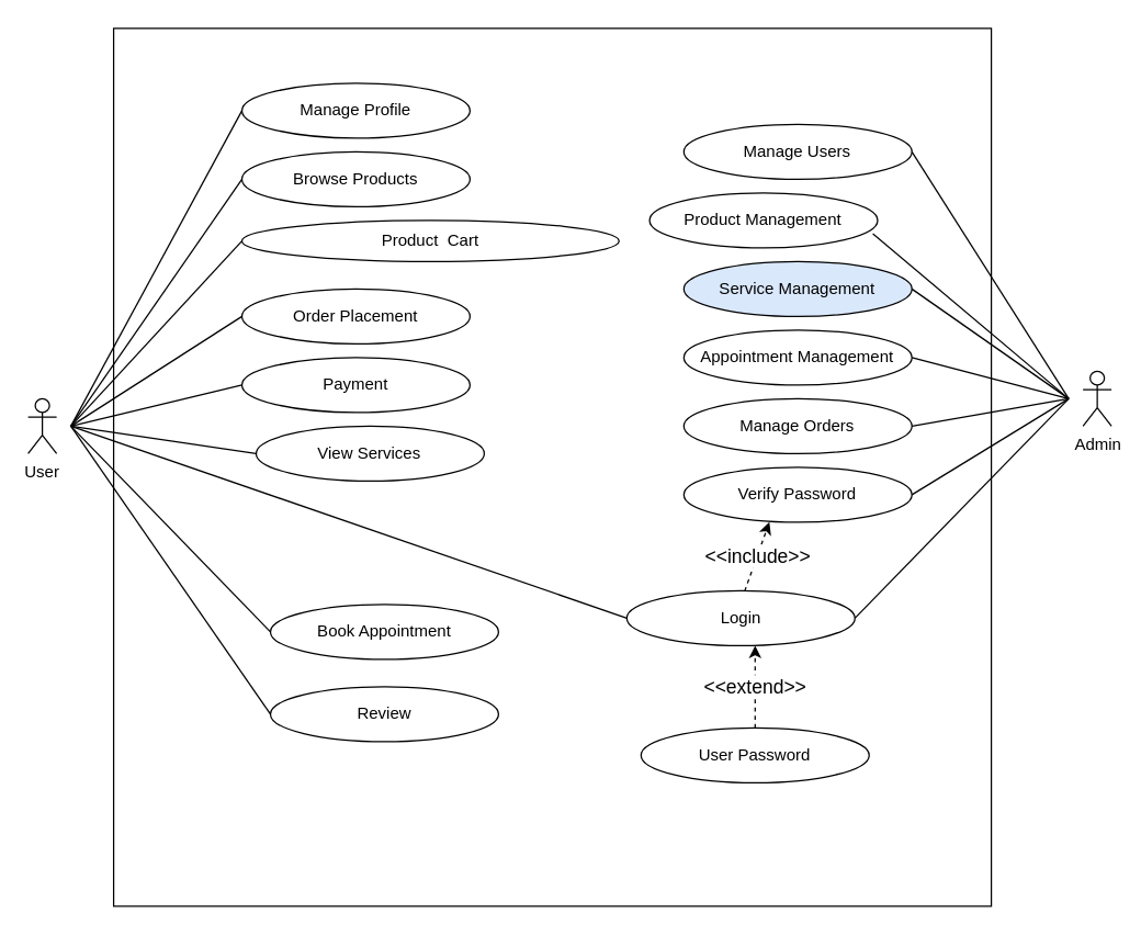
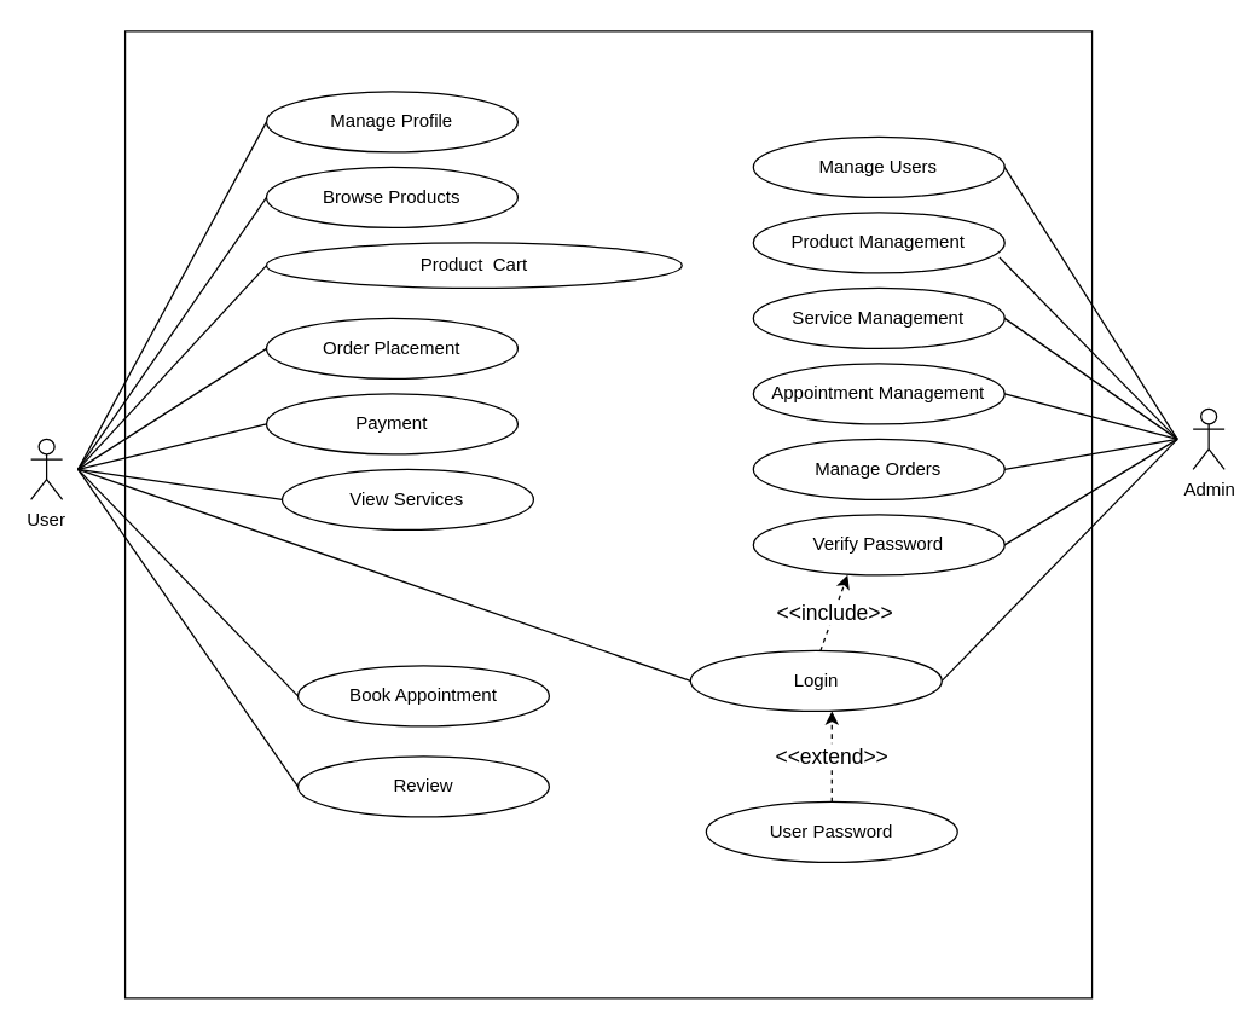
  <mxCell id="0" />
  <mxCell id="1" parent="0" />
  <mxCell id="2" value="Serenity Styles" style="group;fontStyle=1" parent="1" vertex="1" connectable="0"><mxGeometry x="20" y="20" width="790" height="640" as="geometry" /></mxCell>
  <mxCell id="3" value="" style="whiteSpace=wrap;html=1;aspect=fixed;" parent="2" vertex="1"><mxGeometry x="62.368" width="640" height="640" as="geometry" /></mxCell>
  <mxCell id="4" value="User" style="shape=umlActor;verticalLabelPosition=bottom;verticalAlign=top;html=1;outlineConnect=0;" parent="2" vertex="1"><mxGeometry y="270" width="20.789" height="40" as="geometry" /></mxCell>
  <mxCell id="5" value="Admin" style="shape=umlActor;verticalLabelPosition=bottom;verticalAlign=top;html=1;outlineConnect=0;" parent="2" vertex="1"><mxGeometry x="769.211" y="250" width="20.789" height="40" as="geometry" /></mxCell>
  <mxCell id="6" value="Manage Profile" style="ellipse;whiteSpace=wrap;html=1;" parent="2" vertex="1"><mxGeometry x="155.921" y="40" width="166.316" height="40" as="geometry" /></mxCell>
  <mxCell id="7" value="Browse Products" style="ellipse;whiteSpace=wrap;html=1;" parent="2" vertex="1"><mxGeometry x="155.921" y="90" width="166.316" height="40" as="geometry" /></mxCell>
  <mxCell id="8" value="Product&amp;nbsp; Cart" style="ellipse;whiteSpace=wrap;html=1;" parent="2" vertex="1"><mxGeometry x="155.921" y="140" width="275" height="30" as="geometry" /></mxCell>
  <mxCell id="9" value="Order Placement" style="ellipse;whiteSpace=wrap;html=1;" parent="2" vertex="1"><mxGeometry x="155.921" y="190" width="166.316" height="40" as="geometry" /></mxCell>
  <mxCell id="10" value="Payment" style="ellipse;whiteSpace=wrap;html=1;" parent="2" vertex="1"><mxGeometry x="155.921" y="240" width="166.316" height="40" as="geometry" /></mxCell>
  <mxCell id="11" value="View Services" style="ellipse;whiteSpace=wrap;html=1;" parent="2" vertex="1"><mxGeometry x="166.316" y="290" width="166.316" height="40" as="geometry" /></mxCell>
  <mxCell id="12" value="Book Appointment" style="ellipse;whiteSpace=wrap;html=1;" parent="2" vertex="1"><mxGeometry x="176.711" y="420" width="166.316" height="40" as="geometry" /></mxCell>
  <mxCell id="13" value="Review" style="ellipse;whiteSpace=wrap;html=1;" parent="2" vertex="1"><mxGeometry x="176.711" y="480" width="166.316" height="40" as="geometry" /></mxCell>
  <mxCell id="14" value="" style="endArrow=none;html=1;rounded=0;entryX=0;entryY=0.5;entryDx=0;entryDy=0;" parent="2" target="6" edge="1"><mxGeometry width="50" height="50" relative="1" as="geometry"><mxPoint x="31.184" y="290" as="sourcePoint" /><mxPoint x="83.158" y="240" as="targetPoint" /></mxGeometry></mxCell>
  <mxCell id="15" value="" style="endArrow=none;html=1;rounded=0;entryX=0;entryY=0.5;entryDx=0;entryDy=0;" parent="2" target="7" edge="1"><mxGeometry width="50" height="50" relative="1" as="geometry"><mxPoint x="31.184" y="290" as="sourcePoint" /><mxPoint x="83.158" y="240" as="targetPoint" /></mxGeometry></mxCell>
  <mxCell id="16" value="" style="endArrow=none;html=1;rounded=0;entryX=0;entryY=0.5;entryDx=0;entryDy=0;" parent="2" target="8" edge="1"><mxGeometry width="50" height="50" relative="1" as="geometry"><mxPoint x="31.184" y="290" as="sourcePoint" /><mxPoint x="166.399" y="190.08" as="targetPoint" /></mxGeometry></mxCell>
  <mxCell id="17" value="" style="endArrow=none;html=1;rounded=0;entryX=0;entryY=0.5;entryDx=0;entryDy=0;" parent="2" target="9" edge="1"><mxGeometry width="50" height="50" relative="1" as="geometry"><mxPoint x="31.184" y="290" as="sourcePoint" /><mxPoint x="93.553" y="250" as="targetPoint" /></mxGeometry></mxCell>
  <mxCell id="18" value="" style="endArrow=none;html=1;rounded=0;entryX=0;entryY=0.5;entryDx=0;entryDy=0;" parent="2" target="10" edge="1"><mxGeometry width="50" height="50" relative="1" as="geometry"><mxPoint x="31.184" y="290" as="sourcePoint" /><mxPoint x="124.737" y="265" as="targetPoint" /></mxGeometry></mxCell>
  <mxCell id="19" value="" style="endArrow=none;html=1;rounded=0;" parent="2" edge="1"><mxGeometry width="50" height="50" relative="1" as="geometry"><mxPoint x="166.316" y="310" as="sourcePoint" /><mxPoint x="31.184" y="290" as="targetPoint" /><Array as="points"><mxPoint x="166.316" y="310" /></Array></mxGeometry></mxCell>
  <mxCell id="20" value="Manage Users" style="ellipse;whiteSpace=wrap;html=1;" parent="2" vertex="1"><mxGeometry x="478.158" y="70" width="166.316" height="40" as="geometry" /></mxCell>
- <mxCell id="21" value="Product Management" style="ellipse;whiteSpace=wrap;html=1;" parent="2" vertex="1"><mxGeometry x="453.158" y="120" width="166.316" height="40" as="geometry" /></mxCell>
- <mxCell id="22" value="Service Management" style="ellipse;whiteSpace=wrap;html=1;fillColor=#dae8fc;" parent="2" vertex="1"><mxGeometry x="478.158" y="170" width="166.316" height="40" as="geometry" /></mxCell>
+ <mxCell id="21" value="Product Management" style="ellipse;whiteSpace=wrap;html=1;" parent="2" vertex="1"><mxGeometry x="478.158" y="120" width="166.316" height="40" as="geometry" /></mxCell>
+ <mxCell id="22" value="Service Management" style="ellipse;whiteSpace=wrap;html=1;" parent="2" vertex="1"><mxGeometry x="478.158" y="170" width="166.316" height="40" as="geometry" /></mxCell>
  <mxCell id="23" value="Appointment Management" style="ellipse;whiteSpace=wrap;html=1;" parent="2" vertex="1"><mxGeometry x="478.158" y="220" width="166.316" height="40" as="geometry" /></mxCell>
  <mxCell id="24" value="Manage Orders" style="ellipse;whiteSpace=wrap;html=1;" parent="2" vertex="1"><mxGeometry x="478.158" y="270" width="166.316" height="40" as="geometry" /></mxCell>
  <mxCell id="25" value="Verify Password" style="ellipse;whiteSpace=wrap;html=1;" parent="2" vertex="1"><mxGeometry x="478.158" y="320" width="166.316" height="40" as="geometry" /></mxCell>
  <mxCell id="26" value="" style="endArrow=none;html=1;rounded=0;entryX=1;entryY=0.5;entryDx=0;entryDy=0;entryPerimeter=0;" parent="2" target="20" edge="1"><mxGeometry width="50" height="50" relative="1" as="geometry"><mxPoint x="758.816" y="270" as="sourcePoint" /><mxPoint x="644.474" y="100" as="targetPoint" /></mxGeometry></mxCell>
  <mxCell id="27" value="" style="endArrow=none;html=1;rounded=0;exitX=0.979;exitY=0.743;exitDx=0;exitDy=0;exitPerimeter=0;" parent="2" source="21" edge="1"><mxGeometry width="50" height="50" relative="1" as="geometry"><mxPoint x="640" y="140" as="sourcePoint" /><mxPoint x="758.816" y="270" as="targetPoint" /></mxGeometry></mxCell>
  <mxCell id="28" value="" style="endArrow=none;html=1;rounded=0;exitX=1;exitY=0.5;exitDx=0;exitDy=0;" parent="2" source="22" edge="1"><mxGeometry width="50" height="50" relative="1" as="geometry"><mxPoint x="654.868" y="315" as="sourcePoint" /><mxPoint x="758.816" y="270" as="targetPoint" /></mxGeometry></mxCell>
  <mxCell id="29" value="" style="endArrow=none;html=1;rounded=0;exitX=1;exitY=0.5;exitDx=0;exitDy=0;" parent="2" source="23" edge="1"><mxGeometry width="50" height="50" relative="1" as="geometry"><mxPoint x="706.842" y="320" as="sourcePoint" /><mxPoint x="758.816" y="270" as="targetPoint" /></mxGeometry></mxCell>
  <mxCell id="30" value="" style="endArrow=none;html=1;rounded=0;exitX=1;exitY=0.5;exitDx=0;exitDy=0;" parent="2" source="24" edge="1"><mxGeometry width="50" height="50" relative="1" as="geometry"><mxPoint x="706.842" y="330" as="sourcePoint" /><mxPoint x="758.816" y="270" as="targetPoint" /></mxGeometry></mxCell>
  <mxCell id="31" value="" style="endArrow=none;html=1;rounded=0;" parent="2" edge="1"><mxGeometry width="50" height="50" relative="1" as="geometry"><mxPoint x="644.474" y="340" as="sourcePoint" /><mxPoint x="758.816" y="270" as="targetPoint" /><Array as="points"><mxPoint x="644.474" y="340" /></Array></mxGeometry></mxCell>
  <mxCell id="32" value="Login" style="ellipse;whiteSpace=wrap;html=1;" parent="2" vertex="1"><mxGeometry x="436.579" y="410" width="166.316" height="40" as="geometry" /></mxCell>
  <mxCell id="33" value="" style="endArrow=none;html=1;rounded=0;entryX=0;entryY=0.5;entryDx=0;entryDy=0;" parent="2" target="13" edge="1"><mxGeometry width="50" height="50" relative="1" as="geometry"><mxPoint x="31.184" y="290" as="sourcePoint" /><mxPoint x="145.526" y="380" as="targetPoint" /></mxGeometry></mxCell>
  <mxCell id="34" value="" style="endArrow=none;html=1;rounded=0;entryX=0;entryY=0.5;entryDx=0;entryDy=0;" parent="2" target="12" edge="1"><mxGeometry width="50" height="50" relative="1" as="geometry"><mxPoint x="31.184" y="290" as="sourcePoint" /><mxPoint x="192.303" y="350" as="targetPoint" /></mxGeometry></mxCell>
  <mxCell id="35" value="" style="endArrow=none;html=1;rounded=0;entryX=0;entryY=0.5;entryDx=0;entryDy=0;" parent="2" target="32" edge="1"><mxGeometry width="50" height="50" relative="1" as="geometry"><mxPoint x="31.184" y="290" as="sourcePoint" /><mxPoint x="332.632" y="340" as="targetPoint" /></mxGeometry></mxCell>
  <mxCell id="36" value="" style="endArrow=none;html=1;rounded=0;" parent="2" edge="1"><mxGeometry width="50" height="50" relative="1" as="geometry"><mxPoint x="602.895" y="430" as="sourcePoint" /><mxPoint x="758.816" y="270" as="targetPoint" /></mxGeometry></mxCell>
  <mxCell id="37" value="&amp;lt;&amp;lt;include&amp;gt;&amp;gt;" style="html=1;labelBackgroundColor=#ffffff;startArrow=none;startFill=0;startSize=6;endArrow=classic;endFill=1;endSize=6;jettySize=auto;orthogonalLoop=1;strokeWidth=1;dashed=1;fontSize=14;rounded=0;exitX=0.719;exitY=0.641;exitDx=0;exitDy=0;exitPerimeter=0;" parent="2" source="3" edge="1"><mxGeometry width="60" height="60" relative="1" as="geometry"><mxPoint x="478.158" y="420" as="sourcePoint" /><mxPoint x="540.526" y="360" as="targetPoint" /></mxGeometry></mxCell>
  <mxCell id="38" value="User Password" style="ellipse;whiteSpace=wrap;html=1;" parent="2" vertex="1"><mxGeometry x="446.974" y="510" width="166.316" height="40" as="geometry" /></mxCell>
  <mxCell id="39" value="&amp;lt;&amp;lt;extend&amp;gt;&amp;gt;" style="html=1;labelBackgroundColor=#ffffff;startArrow=none;startFill=0;startSize=6;endArrow=classic;endFill=1;endSize=6;jettySize=auto;orthogonalLoop=1;strokeWidth=1;dashed=1;fontSize=14;rounded=0;exitX=0.5;exitY=0;exitDx=0;exitDy=0;" parent="2" source="38" edge="1"><mxGeometry width="60" height="60" relative="1" as="geometry"><mxPoint x="467.763" y="510" as="sourcePoint" /><mxPoint x="530.132" y="450" as="targetPoint" /></mxGeometry></mxCell>
